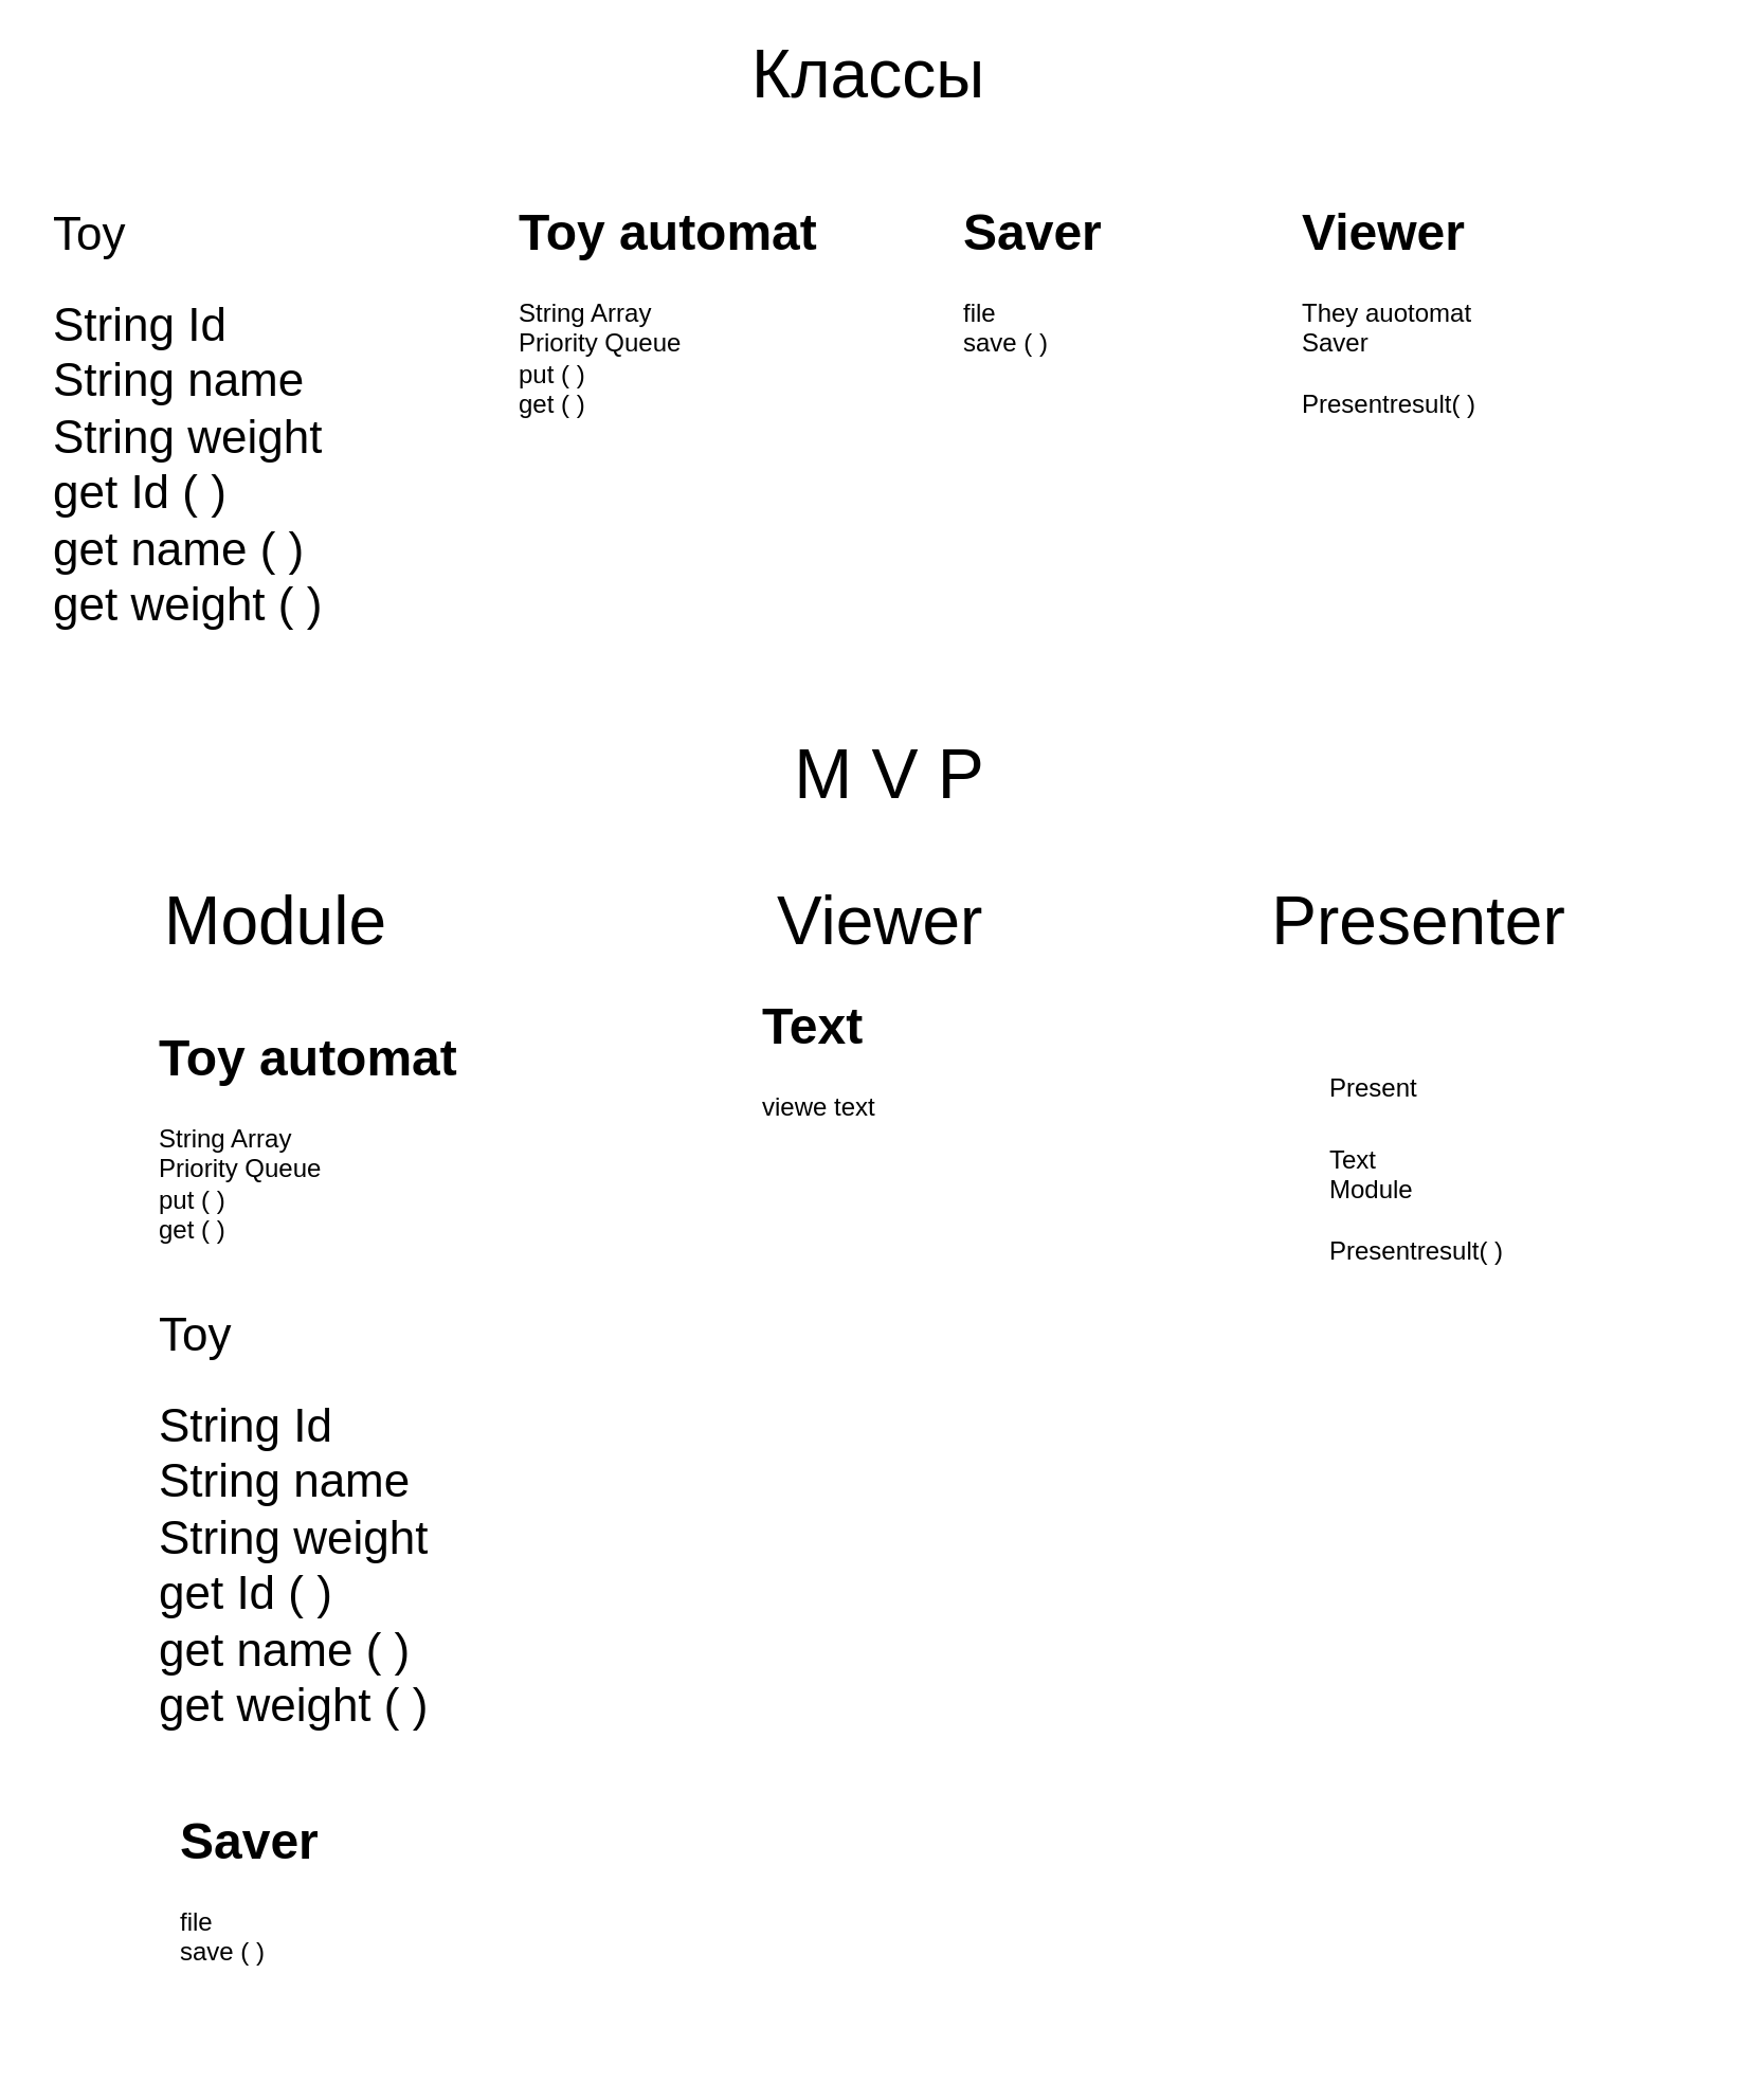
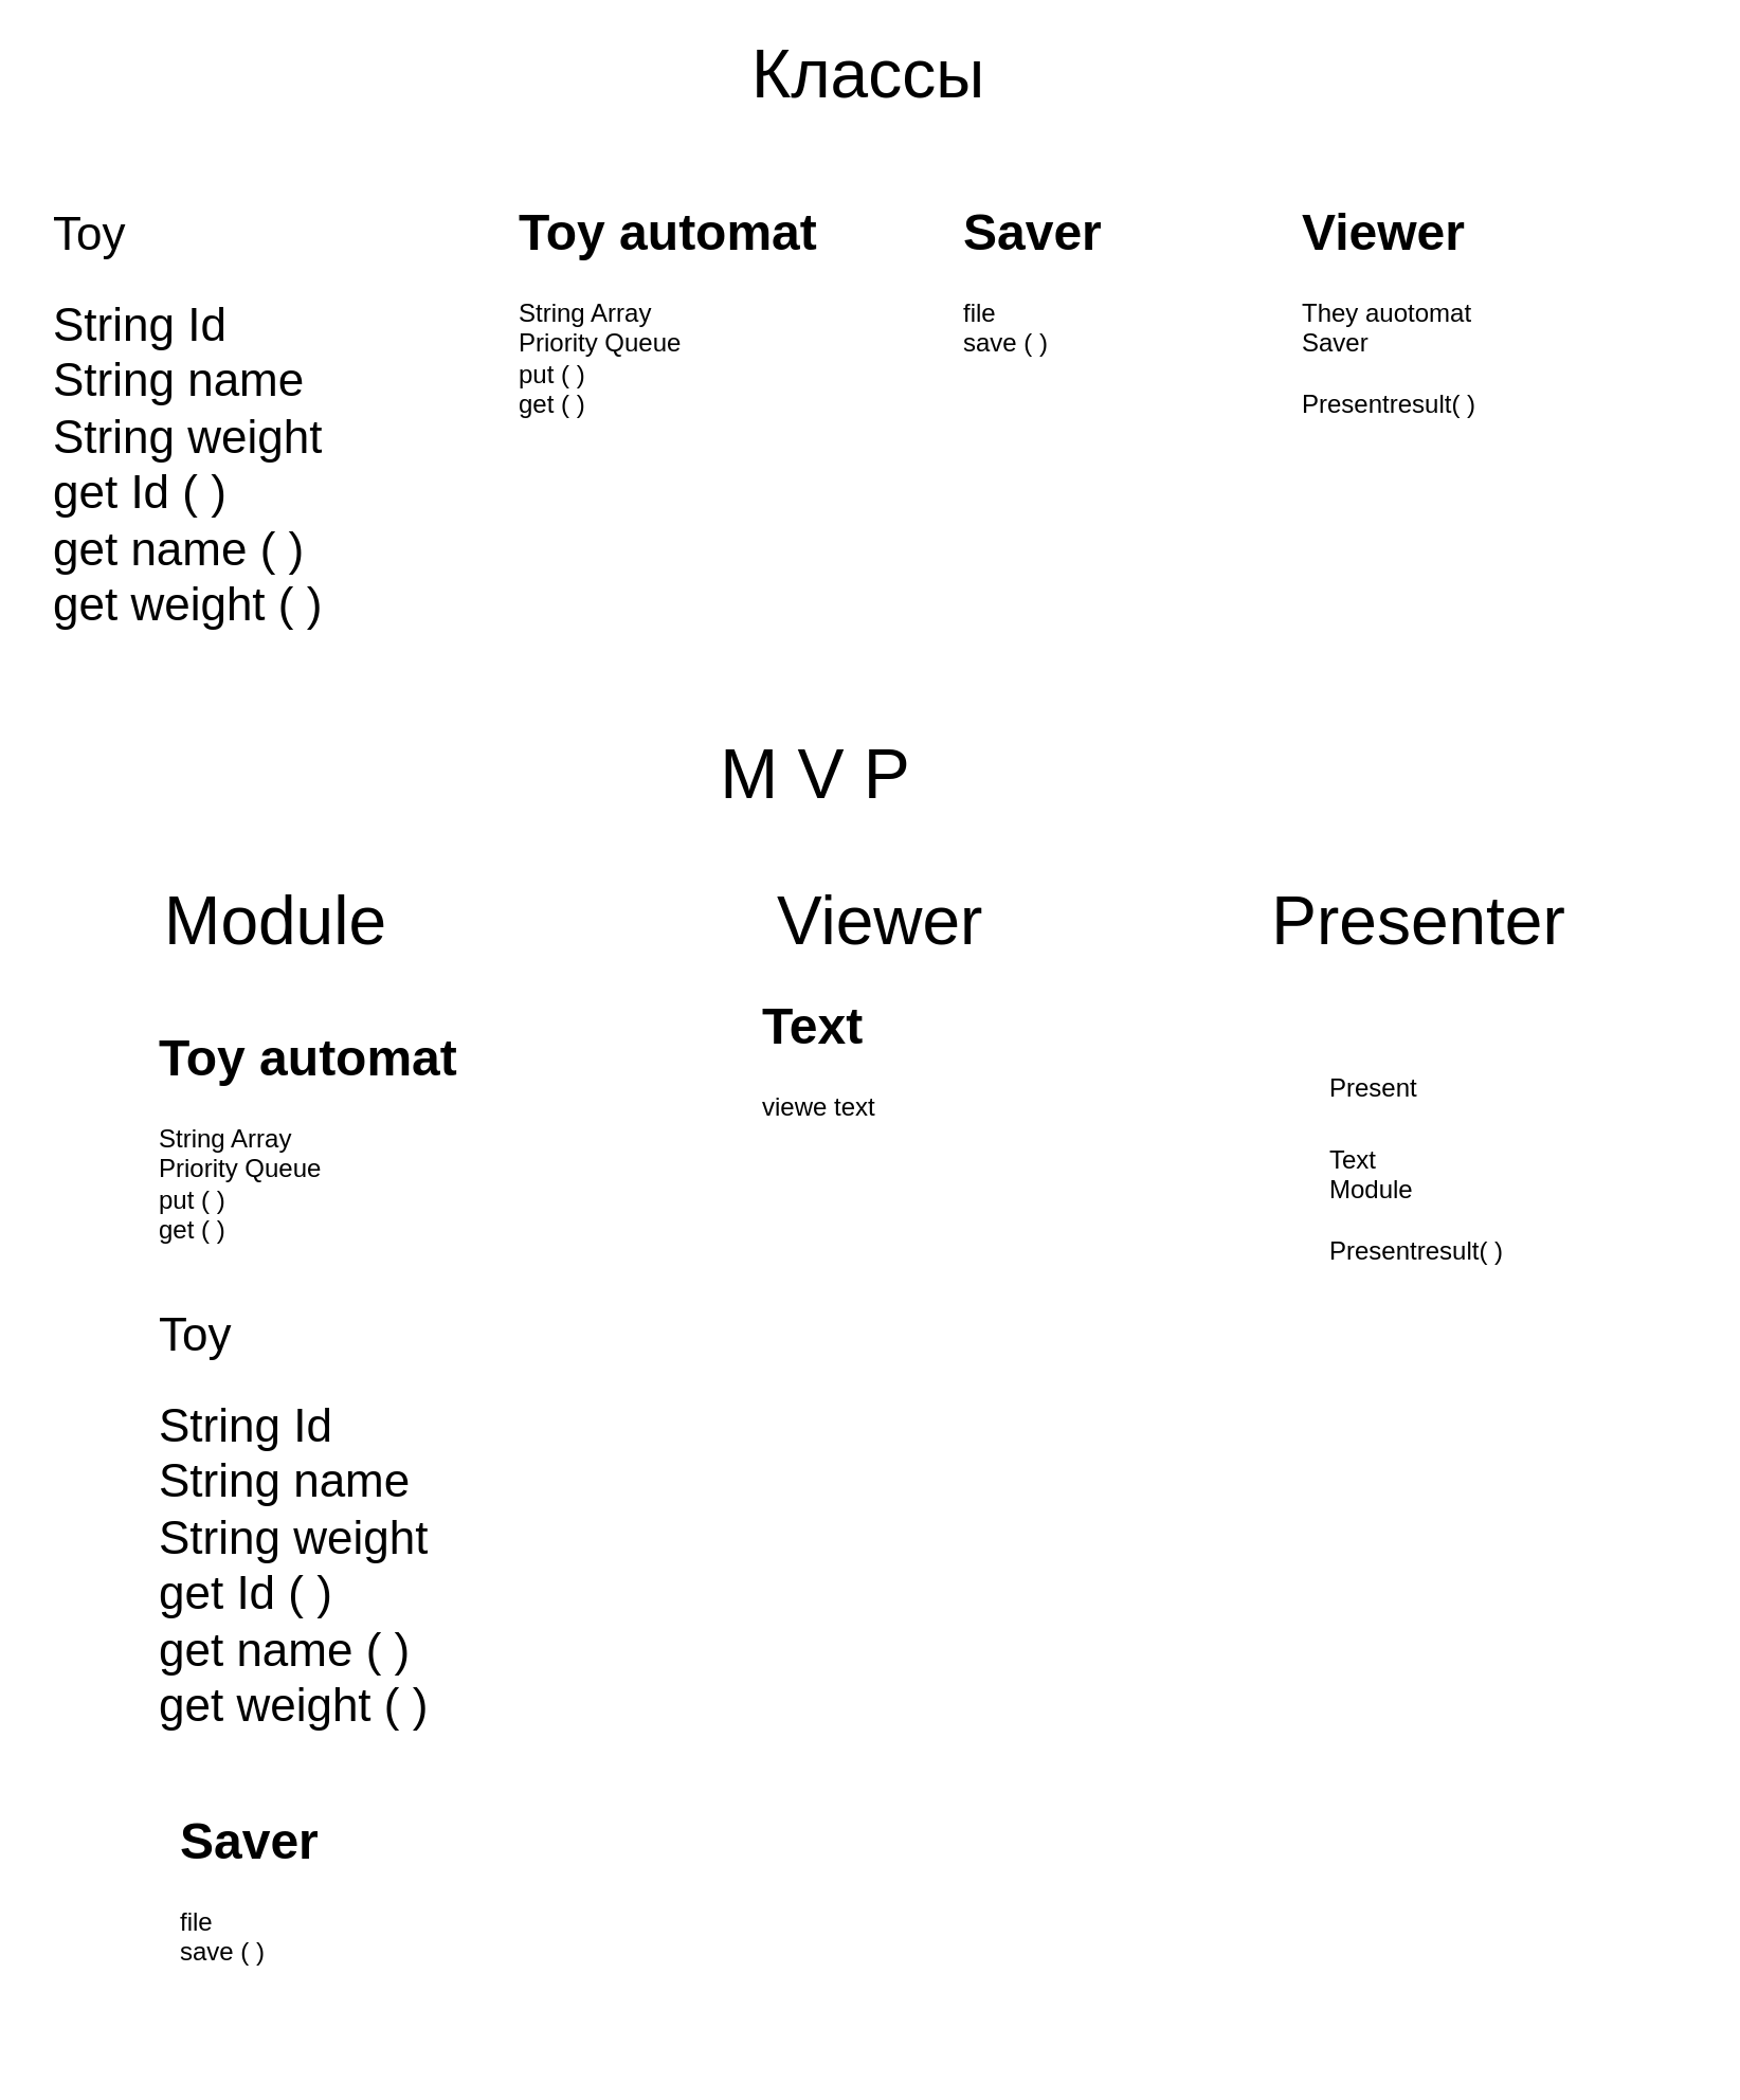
  <mxCell id="0" />
  <mxCell id="1" parent="0" />
  <mxCell id="2" value="&lt;font style=&quot;font-size: 32px;&quot;&gt;Классы&lt;/font&gt;" style="text;html=1;strokeColor=none;fillColor=none;align=center;verticalAlign=middle;whiteSpace=wrap;rounded=0;" vertex="1" parent="1"><mxGeometry x="380" y="20" width="60" height="30" as="geometry" /></mxCell>
  <mxCell id="3" value="&lt;h1&gt;&lt;span style=&quot;font-weight: 400;&quot;&gt;&lt;font style=&quot;font-size: 22px;&quot;&gt;Toy&lt;/font&gt;&lt;/span&gt;&lt;/h1&gt;&lt;div&gt;&lt;span style=&quot;font-weight: 400;&quot;&gt;&lt;font style=&quot;font-size: 22px;&quot;&gt;String Id&lt;/font&gt;&lt;/span&gt;&lt;/div&gt;&lt;div&gt;&lt;span style=&quot;font-weight: 400;&quot;&gt;&lt;font style=&quot;font-size: 22px;&quot;&gt;String name&lt;/font&gt;&lt;/span&gt;&lt;/div&gt;&lt;div&gt;&lt;span style=&quot;font-weight: 400;&quot;&gt;&lt;font style=&quot;font-size: 22px;&quot;&gt;String weight&lt;/font&gt;&lt;/span&gt;&lt;/div&gt;&lt;div&gt;&lt;span style=&quot;font-weight: 400;&quot;&gt;&lt;font style=&quot;font-size: 22px;&quot;&gt;get Id ( )&lt;/font&gt;&lt;/span&gt;&lt;/div&gt;&lt;div&gt;&lt;span style=&quot;font-weight: 400;&quot;&gt;&lt;font style=&quot;font-size: 22px;&quot;&gt;get name ( )&lt;/font&gt;&lt;/span&gt;&lt;/div&gt;&lt;div&gt;&lt;span style=&quot;font-weight: 400;&quot;&gt;&lt;font style=&quot;font-size: 22px;&quot;&gt;get weight ( )&lt;/font&gt;&lt;/span&gt;&lt;/div&gt;" style="text;html=1;strokeColor=none;fillColor=none;spacing=5;spacingTop=-20;whiteSpace=wrap;overflow=hidden;rounded=0;" vertex="1" parent="1"><mxGeometry x="20" y="90" width="190" height="260" as="geometry" /></mxCell>
  <mxCell id="4" value="&lt;h1&gt;Toy automat&lt;/h1&gt;&lt;div&gt;String Array&lt;/div&gt;&lt;div&gt;Priority Queue&lt;/div&gt;&lt;div&gt;put ( )&lt;/div&gt;&lt;div&gt;get ( )&lt;/div&gt;&lt;div&gt;&lt;br&gt;&lt;/div&gt;" style="text;html=1;strokeColor=none;fillColor=none;spacing=5;spacingTop=-20;whiteSpace=wrap;overflow=hidden;rounded=0;" vertex="1" parent="1"><mxGeometry x="240" y="90" width="190" height="120" as="geometry" /></mxCell>
  <mxCell id="5" value="&lt;h1&gt;Saver&lt;/h1&gt;&lt;div&gt;file&lt;/div&gt;&lt;div&gt;save ( )&amp;nbsp;&lt;/div&gt;" style="text;html=1;strokeColor=none;fillColor=none;spacing=5;spacingTop=-20;whiteSpace=wrap;overflow=hidden;rounded=0;" vertex="1" parent="1"><mxGeometry x="450" y="90" width="190" height="120" as="geometry" /></mxCell>
- <mxCell id="6" value="&lt;font style=&quot;font-size: 33px;&quot;&gt;M V P&lt;/font&gt;" style="text;html=1;strokeColor=none;fillColor=none;align=center;verticalAlign=middle;whiteSpace=wrap;rounded=0;" vertex="1" parent="1"><mxGeometry x="350" y="350" width="140" height="30" as="geometry" /></mxCell>
+ <mxCell id="6" value="&lt;font style=&quot;font-size: 33px;&quot;&gt;M V P&lt;/font&gt;" style="text;html=1;strokeColor=none;fillColor=none;align=center;verticalAlign=middle;whiteSpace=wrap;rounded=0;" vertex="1" parent="1"><mxGeometry x="315" y="350" width="140" height="30" as="geometry" /></mxCell>
  <mxCell id="7" value="&lt;h1&gt;Viewer&lt;/h1&gt;&lt;div&gt;They auotomat&lt;/div&gt;&lt;div&gt;Saver&lt;/div&gt;&lt;div&gt;&lt;br&gt;&lt;/div&gt;&lt;div&gt;Presentresult( )&amp;nbsp;&lt;/div&gt;" style="text;html=1;strokeColor=none;fillColor=none;spacing=5;spacingTop=-20;whiteSpace=wrap;overflow=hidden;rounded=0;" vertex="1" parent="1"><mxGeometry x="610" y="90" width="190" height="120" as="geometry" /></mxCell>
  <mxCell id="8" value="&lt;font style=&quot;font-size: 32px;&quot;&gt;Module&lt;/font&gt;" style="text;html=1;strokeColor=none;fillColor=none;align=center;verticalAlign=middle;whiteSpace=wrap;rounded=0;" vertex="1" parent="1"><mxGeometry x="100" y="420" width="60" height="30" as="geometry" /></mxCell>
  <mxCell id="9" value="&lt;span style=&quot;font-size: 32px;&quot;&gt;Viewer&amp;nbsp;&lt;/span&gt;" style="text;html=1;strokeColor=none;fillColor=none;align=center;verticalAlign=middle;whiteSpace=wrap;rounded=0;" vertex="1" parent="1"><mxGeometry x="390" y="420" width="60" height="30" as="geometry" /></mxCell>
  <mxCell id="10" value="&lt;span style=&quot;font-size: 32px;&quot;&gt;Presenter&lt;/span&gt;" style="text;html=1;strokeColor=none;fillColor=none;align=center;verticalAlign=middle;whiteSpace=wrap;rounded=0;" vertex="1" parent="1"><mxGeometry x="640" y="420" width="60" height="30" as="geometry" /></mxCell>
  <mxCell id="11" value="&lt;h1&gt;Saver&lt;/h1&gt;&lt;div&gt;file&lt;/div&gt;&lt;div&gt;save ( )&amp;nbsp;&lt;/div&gt;" style="text;html=1;strokeColor=none;fillColor=none;spacing=5;spacingTop=-20;whiteSpace=wrap;overflow=hidden;rounded=0;" vertex="1" parent="1"><mxGeometry x="80" y="850" width="80" height="120" as="geometry" /></mxCell>
  <mxCell id="12" value="&lt;h1&gt;&lt;span style=&quot;background-color: initial; font-size: 12px; font-weight: normal;&quot;&gt;Present&amp;nbsp;&lt;/span&gt;&lt;/h1&gt;&lt;div&gt;Text&amp;nbsp;&lt;/div&gt;&lt;div&gt;Module&amp;nbsp;&lt;/div&gt;&lt;div&gt;&lt;br&gt;&lt;/div&gt;&lt;div&gt;Presentresult( )&amp;nbsp;&lt;/div&gt;" style="text;html=1;strokeColor=none;fillColor=none;spacing=5;spacingTop=-20;whiteSpace=wrap;overflow=hidden;rounded=0;" vertex="1" parent="1"><mxGeometry x="622.5" y="490" width="95" height="200" as="geometry" /></mxCell>
  <mxCell id="13" value="&lt;h1&gt;&lt;span style=&quot;font-weight: 400;&quot;&gt;&lt;font style=&quot;font-size: 22px;&quot;&gt;Toy&lt;/font&gt;&lt;/span&gt;&lt;/h1&gt;&lt;div&gt;&lt;span style=&quot;font-weight: 400;&quot;&gt;&lt;font style=&quot;font-size: 22px;&quot;&gt;String Id&lt;/font&gt;&lt;/span&gt;&lt;/div&gt;&lt;div&gt;&lt;span style=&quot;font-weight: 400;&quot;&gt;&lt;font style=&quot;font-size: 22px;&quot;&gt;String name&lt;/font&gt;&lt;/span&gt;&lt;/div&gt;&lt;div&gt;&lt;span style=&quot;font-weight: 400;&quot;&gt;&lt;font style=&quot;font-size: 22px;&quot;&gt;String weight&lt;/font&gt;&lt;/span&gt;&lt;/div&gt;&lt;div&gt;&lt;span style=&quot;font-weight: 400;&quot;&gt;&lt;font style=&quot;font-size: 22px;&quot;&gt;get Id ( )&lt;/font&gt;&lt;/span&gt;&lt;/div&gt;&lt;div&gt;&lt;span style=&quot;font-weight: 400;&quot;&gt;&lt;font style=&quot;font-size: 22px;&quot;&gt;get name ( )&lt;/font&gt;&lt;/span&gt;&lt;/div&gt;&lt;div&gt;&lt;span style=&quot;font-weight: 400;&quot;&gt;&lt;font style=&quot;font-size: 22px;&quot;&gt;get weight ( )&lt;/font&gt;&lt;/span&gt;&lt;/div&gt;" style="text;html=1;strokeColor=none;fillColor=none;spacing=5;spacingTop=-20;whiteSpace=wrap;overflow=hidden;rounded=0;" vertex="1" parent="1"><mxGeometry x="70" y="610" width="160" height="260" as="geometry" /></mxCell>
  <mxCell id="14" value="&lt;h1&gt;Toy automat&lt;/h1&gt;&lt;div&gt;String Array&lt;/div&gt;&lt;div&gt;Priority Queue&lt;/div&gt;&lt;div&gt;put ( )&lt;/div&gt;&lt;div&gt;get ( )&lt;/div&gt;&lt;div&gt;&lt;br&gt;&lt;/div&gt;" style="text;html=1;strokeColor=none;fillColor=none;spacing=5;spacingTop=-20;whiteSpace=wrap;overflow=hidden;rounded=0;" vertex="1" parent="1"><mxGeometry x="70" y="480" width="160" height="120" as="geometry" /></mxCell>
  <mxCell id="15" value="&lt;h1&gt;Text&lt;/h1&gt;&lt;div&gt;viewe text&amp;nbsp;&lt;/div&gt;" style="text;html=1;strokeColor=none;fillColor=none;spacing=5;spacingTop=-20;whiteSpace=wrap;overflow=hidden;rounded=0;" vertex="1" parent="1"><mxGeometry x="355" y="465" width="190" height="120" as="geometry" /></mxCell>
